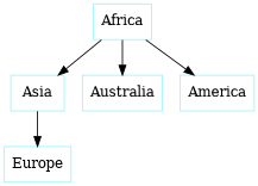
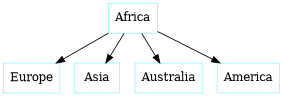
  digraph {
    node [color=cadetblue1 shape=box]
    edge [penwidth=1]
    Africa
    Europe
    Asia
    Australia
    America
-   Asia -> Europe
+   Africa -> Europe
    Africa -> Asia
    Africa -> Australia
    Africa -> America
  }
